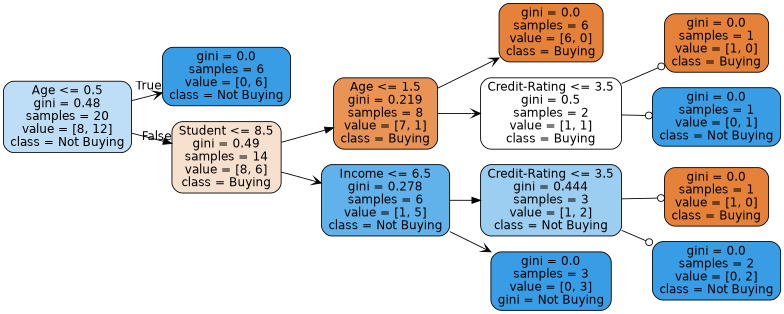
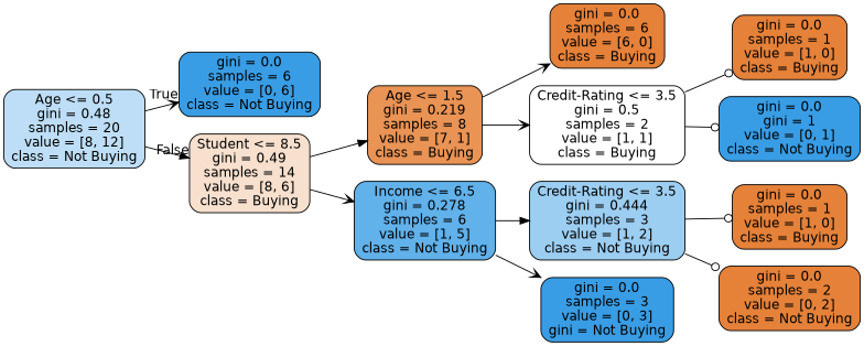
  digraph {
    rankdir=LR
    node [color=black fillcolor="#399de5" fontname=helvetica shape=box style="filled, rounded"]
    edge [arrowhead=vee fontname=helvetica]
    n1 [fillcolor="#bddef6" label="Age <= 0.5\ngini = 0.48\nsamples = 20\nvalue = [8, 12]\nclass = Not Buying"]
    n2 [label="gini = 0.0\nsamples = 6\nvalue = [0, 6]\nclass = Not Buying"]
    n3 [fillcolor="#f8e0ce" label="Student <= 8.5\ngini = 0.49\nsamples = 14\nvalue = [8, 6]\nclass = Buying"]
    n4 [fillcolor="#e99355" label="Age <= 1.5\ngini = 0.219\nsamples = 8\nvalue = [7, 1]\nclass = Buying"]
    n5 [fillcolor="#61b1ea" label="Income <= 6.5\ngini = 0.278\nsamples = 6\nvalue = [1, 5]\nclass = Not Buying"]
    n6 [fillcolor="#e58139" label="gini = 0.0\nsamples = 6\nvalue = [6, 0]\nclass = Buying"]
    n7 [fillcolor="#ffffff" label="Credit-Rating <= 3.5\ngini = 0.5\nsamples = 2\nvalue = [1, 1]\nclass = Buying"]
    n8 [fillcolor="#9ccef2" label="Credit-Rating <= 3.5\ngini = 0.444\nsamples = 3\nvalue = [1, 2]\nclass = Not Buying"]
    n9 [label="gini = 0.0\nsamples = 3\nvalue = [0, 3]\ngini = Not Buying"]
    n10 [fillcolor="#e58139" label="gini = 0.0\nsamples = 1\nvalue = [1, 0]\nclass = Buying"]
-   n11 [label="gini = 0.0\nsamples = 1\nvalue = [0, 1]\nclass = Not Buying"]
+   n11 [label="gini = 0.0\ngini = 1\nvalue = [0, 1]\nclass = Not Buying"]
    n12 [fillcolor="#e58139" label="gini = 0.0\nsamples = 1\nvalue = [1, 0]\nclass = Buying"]
-   n13 [label="gini = 0.0\nsamples = 2\nvalue = [0, 2]\nclass = Not Buying"]
+   n13 [fillcolor="#e58139" label="gini = 0.0\nsamples = 2\nvalue = [0, 2]\nclass = Not Buying"]
    n1 -> n2 [headlabel=True labelangle=45 labeldistance=2.5]
    n1 -> n3 [arrowhead=normal headlabel=False labelangle=-45 labeldistance=2.5]
    n3 -> n4 [arrowhead=normal]
    n3 -> n5
    n4 -> n6
    n4 -> n7
    n5 -> n8 [arrowhead=normal]
    n5 -> n9
    n7 -> n10 [arrowhead=odot]
    n7 -> n11 [arrowhead=odot]
    n8 -> n12 [arrowhead=odot]
    n8 -> n13 [arrowhead=odot]
  }
